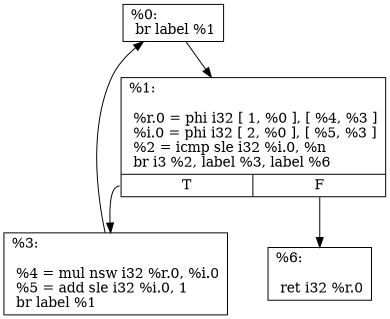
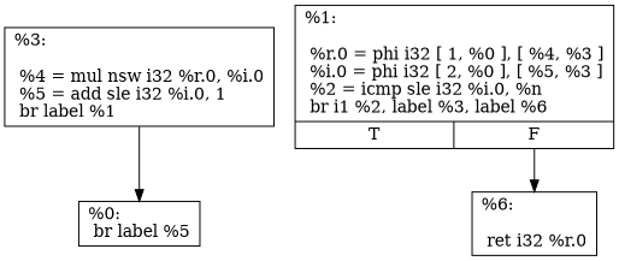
  digraph {
    node [shape=record]
-   n1 [label="{%0:\l  br label %1\l}"]
-   n2 [label="{%1:\l\l  %r.0 = phi i32 [ 1, %0 ], [ %4, %3 ]\l  %i.0 = phi i32 [ 2, %0 ], [ %5, %3 ]\l  %2 = icmp sle i32 %i.0, %n\l  br i3 %2, label %3, label %6\l|{<s0>T|<s1>F}}"]
+   n1 [label="{%0:\l  br label %5\l}"]
+   n2 [label="{%1:\l\l  %r.0 = phi i32 [ 1, %0 ], [ %4, %3 ]\l  %i.0 = phi i32 [ 2, %0 ], [ %5, %3 ]\l  %2 = icmp sle i32 %i.0, %n\l  br i1 %2, label %3, label %6\l|{<s0>T|<s1>F}}"]
    n3 [label="{%3:\l\l  %4 = mul nsw i32 %r.0, %i.0\l  %5 = add sle i32 %i.0, 1\l  br label %1\l}"]
    n4 [label="{%6:\l\l  ret i32 %r.0\l}"]
-   n1 -> n2
-   n2 -> n3 [tailport=s0]
    n2 -> n4 [tailport=s1]
    n3 -> n1
  }
